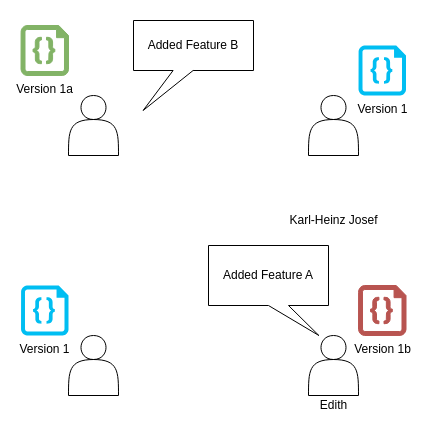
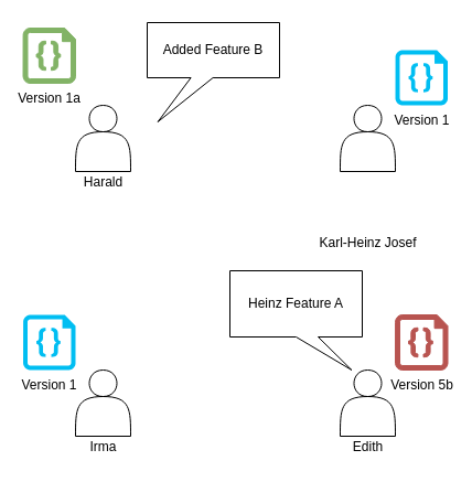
  <mxCell id="0" />
  <mxCell id="1" parent="0" />
  <mxCell id="2" value="" style="shape=actor;whiteSpace=wrap;html=1;" vertex="1" parent="1"><mxGeometry x="68" y="95" width="50" height="60" as="geometry" /></mxCell>
  <mxCell id="3" value="" style="shape=actor;whiteSpace=wrap;html=1;" vertex="1" parent="1"><mxGeometry x="308" y="95" width="50" height="60" as="geometry" /></mxCell>
  <mxCell id="4" value="" style="shape=actor;whiteSpace=wrap;html=1;" vertex="1" parent="1"><mxGeometry x="68" y="335" width="50" height="60" as="geometry" /></mxCell>
  <mxCell id="5" value="" style="shape=actor;whiteSpace=wrap;html=1;" vertex="1" parent="1"><mxGeometry x="308" y="335" width="50" height="60" as="geometry" /></mxCell>
+ <mxCell id="6" value="Harald" style="text;html=1;align=center;verticalAlign=middle;resizable=0;points=[];autosize=1;" vertex="1" parent="1"><mxGeometry x="68" y="155" width="50" height="20" as="geometry" /></mxCell>
  <mxCell id="7" value="Karl-Heinz Josef" style="text;html=1;align=center;verticalAlign=middle;resizable=0;points=[];autosize=1;" vertex="1" parent="1"><mxGeometry x="283" y="210" width="100" height="20" as="geometry" /></mxCell>
+ <mxCell id="8" value="Irma" style="text;html=1;align=center;verticalAlign=middle;resizable=0;points=[];autosize=1;" vertex="1" parent="1"><mxGeometry x="73" y="395" width="40" height="20" as="geometry" /></mxCell>
  <mxCell id="9" value="Edith" style="text;html=1;align=center;verticalAlign=middle;resizable=0;points=[];autosize=1;" vertex="1" parent="1"><mxGeometry x="313" y="395" width="40" height="20" as="geometry" /></mxCell>
  <mxCell id="10" value="Version 1a" style="verticalLabelPosition=bottom;html=1;verticalAlign=top;align=center;strokeColor=#82b366;shape=mxgraph.azure.code_file;pointerEvents=1;fillColor=#82B366;" vertex="1" parent="1"><mxGeometry x="20.5" y="25" width="47.5" height="50" as="geometry" /></mxCell>
  <mxCell id="11" value="Version 1" style="verticalLabelPosition=bottom;html=1;verticalAlign=top;align=center;strokeColor=none;fillColor=#00BEF2;shape=mxgraph.azure.code_file;pointerEvents=1;" vertex="1" parent="1"><mxGeometry x="358" y="45" width="47.5" height="50" as="geometry" /></mxCell>
  <mxCell id="12" value="Version 1" style="verticalLabelPosition=bottom;html=1;verticalAlign=top;align=center;strokeColor=none;fillColor=#00BEF2;shape=mxgraph.azure.code_file;pointerEvents=1;" vertex="1" parent="1"><mxGeometry x="20.5" y="285" width="47.5" height="50" as="geometry" /></mxCell>
- <mxCell id="13" value="Version 1b" style="verticalLabelPosition=bottom;html=1;verticalAlign=top;align=center;strokeColor=#b85450;shape=mxgraph.azure.code_file;pointerEvents=1;fillColor=#B85450;" vertex="1" parent="1"><mxGeometry x="358" y="285" width="47.5" height="50" as="geometry" /></mxCell>
- <mxCell id="14" value="Added Feature A" style="shape=callout;whiteSpace=wrap;html=1;perimeter=calloutPerimeter;position2=0.92;" vertex="1" parent="1"><mxGeometry x="208" y="245" width="120" height="90" as="geometry" /></mxCell>
+ <mxCell id="13" value="Version 5b" style="verticalLabelPosition=bottom;html=1;verticalAlign=top;align=center;strokeColor=#b85450;shape=mxgraph.azure.code_file;pointerEvents=1;fillColor=#B85450;" vertex="1" parent="1"><mxGeometry x="358" y="285" width="47.5" height="50" as="geometry" /></mxCell>
+ <mxCell id="14" value="Heinz Feature A" style="shape=callout;whiteSpace=wrap;html=1;perimeter=calloutPerimeter;position2=0.92;" vertex="1" parent="1"><mxGeometry x="208" y="245" width="120" height="90" as="geometry" /></mxCell>
  <mxCell id="15" value="Added Feature B" style="shape=callout;whiteSpace=wrap;html=1;perimeter=calloutPerimeter;position2=0.08;size=40;position=0.33;base=20;" vertex="1" parent="1"><mxGeometry x="133" y="20" width="120" height="90" as="geometry" /></mxCell>
